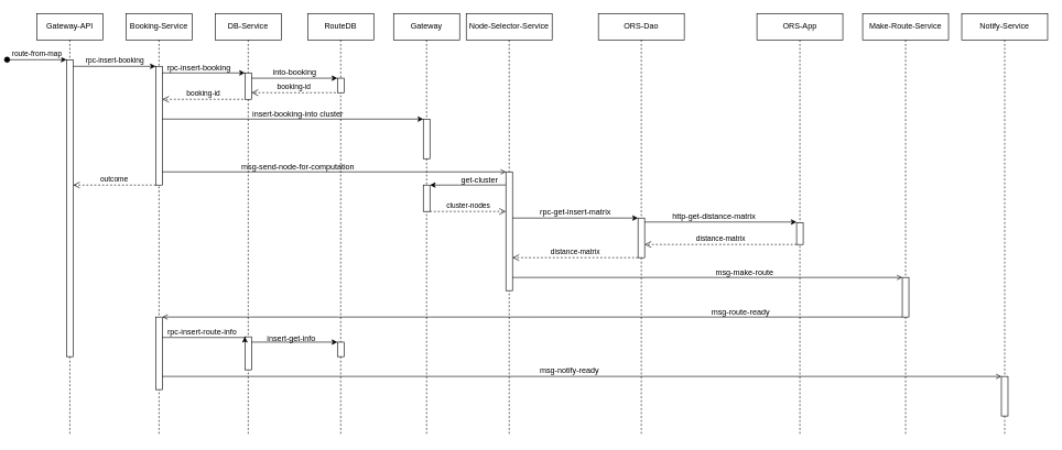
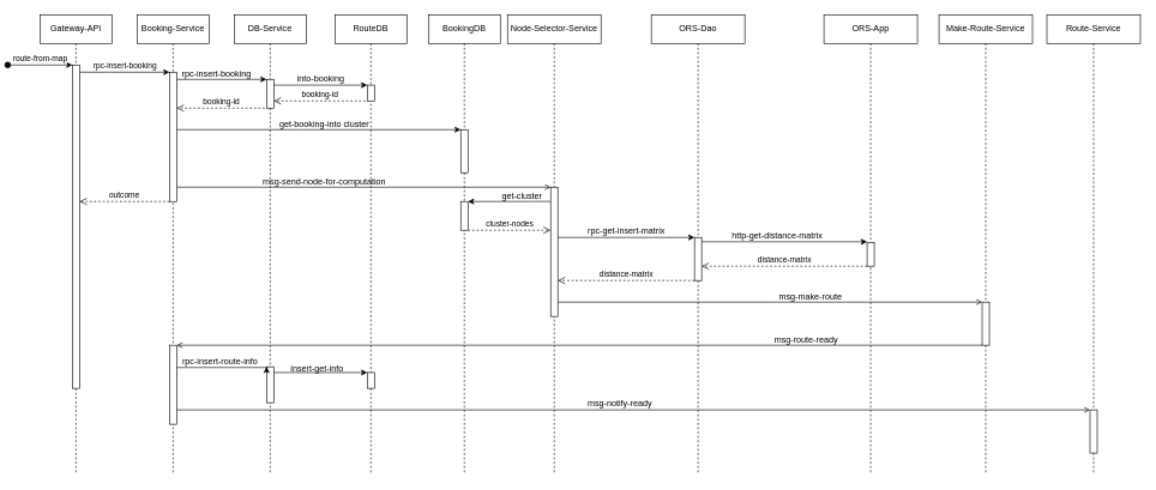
  <mxCell id="0" />
  <mxCell id="1" parent="0" />
  <mxCell id="2" value="Gateway-API" style="shape=umlLifeline;perimeter=lifelinePerimeter;whiteSpace=wrap;html=1;container=0;dropTarget=0;collapsible=0;recursiveResize=0;outlineConnect=0;portConstraint=eastwest;newEdgeStyle={&quot;edgeStyle&quot;:&quot;elbowEdgeStyle&quot;,&quot;elbow&quot;:&quot;vertical&quot;,&quot;curved&quot;:0,&quot;rounded&quot;:0};" parent="1" vertex="1"><mxGeometry x="20" y="20" width="100" height="640" as="geometry" /></mxCell>
  <mxCell id="3" value="" style="html=1;points=[];perimeter=orthogonalPerimeter;outlineConnect=0;targetShapes=umlLifeline;portConstraint=eastwest;newEdgeStyle={&quot;edgeStyle&quot;:&quot;elbowEdgeStyle&quot;,&quot;elbow&quot;:&quot;vertical&quot;,&quot;curved&quot;:0,&quot;rounded&quot;:0};" parent="2" vertex="1"><mxGeometry x="45" y="70" width="10" height="450" as="geometry" /></mxCell>
  <mxCell id="4" value="route-from-map" style="html=1;verticalAlign=bottom;startArrow=oval;endArrow=classic;startSize=8;edgeStyle=elbowEdgeStyle;elbow=vertical;curved=0;rounded=0;endFill=1;" parent="2" target="3" edge="1"><mxGeometry relative="1" as="geometry"><mxPoint x="-45" y="70" as="sourcePoint" /></mxGeometry></mxCell>
  <mxCell id="5" value="Booking-Service" style="shape=umlLifeline;perimeter=lifelinePerimeter;whiteSpace=wrap;html=1;container=0;dropTarget=0;collapsible=0;recursiveResize=0;outlineConnect=0;portConstraint=eastwest;newEdgeStyle={&quot;edgeStyle&quot;:&quot;elbowEdgeStyle&quot;,&quot;elbow&quot;:&quot;vertical&quot;,&quot;curved&quot;:0,&quot;rounded&quot;:0};" parent="1" vertex="1"><mxGeometry x="155" y="20" width="100" height="640" as="geometry" /></mxCell>
  <mxCell id="6" value="" style="html=1;points=[];perimeter=orthogonalPerimeter;outlineConnect=0;targetShapes=umlLifeline;portConstraint=eastwest;newEdgeStyle={&quot;edgeStyle&quot;:&quot;elbowEdgeStyle&quot;,&quot;elbow&quot;:&quot;vertical&quot;,&quot;curved&quot;:0,&quot;rounded&quot;:0};" parent="5" vertex="1"><mxGeometry x="45" y="80" width="10" height="180" as="geometry" /></mxCell>
  <mxCell id="7" value="" style="html=1;points=[];perimeter=orthogonalPerimeter;outlineConnect=0;targetShapes=umlLifeline;portConstraint=eastwest;newEdgeStyle={&quot;edgeStyle&quot;:&quot;elbowEdgeStyle&quot;,&quot;elbow&quot;:&quot;vertical&quot;,&quot;curved&quot;:0,&quot;rounded&quot;:0};" parent="5" vertex="1"><mxGeometry x="45" y="460" width="10" height="110" as="geometry" /></mxCell>
  <mxCell id="8" value="rpc-insert-booking" style="html=1;verticalAlign=bottom;endArrow=classic;edgeStyle=elbowEdgeStyle;elbow=vertical;curved=0;rounded=0;endFill=1;" parent="1" source="3" target="6" edge="1"><mxGeometry relative="1" as="geometry"><mxPoint x="130" y="110" as="sourcePoint" /><Array as="points"><mxPoint x="115" y="100" /></Array></mxGeometry></mxCell>
  <mxCell id="9" value="outcome" style="html=1;verticalAlign=bottom;endArrow=open;dashed=1;endSize=8;edgeStyle=elbowEdgeStyle;elbow=vertical;curved=0;rounded=0;" parent="1" edge="1"><mxGeometry relative="1" as="geometry"><mxPoint x="75" y="280" as="targetPoint" /><Array as="points"><mxPoint x="125" y="280" /></Array><mxPoint x="200" y="280" as="sourcePoint" /></mxGeometry></mxCell>
  <mxCell id="10" value="Make-Route-Service" style="shape=umlLifeline;perimeter=lifelinePerimeter;whiteSpace=wrap;html=1;container=0;dropTarget=0;collapsible=0;recursiveResize=0;outlineConnect=0;portConstraint=eastwest;newEdgeStyle={&quot;edgeStyle&quot;:&quot;elbowEdgeStyle&quot;,&quot;elbow&quot;:&quot;vertical&quot;,&quot;curved&quot;:0,&quot;rounded&quot;:0};" parent="1" vertex="1"><mxGeometry x="1270" y="20" width="130" height="640" as="geometry" /></mxCell>
  <mxCell id="11" value="" style="html=1;points=[];perimeter=orthogonalPerimeter;outlineConnect=0;targetShapes=umlLifeline;portConstraint=eastwest;newEdgeStyle={&quot;edgeStyle&quot;:&quot;elbowEdgeStyle&quot;,&quot;elbow&quot;:&quot;vertical&quot;,&quot;curved&quot;:0,&quot;rounded&quot;:0};" parent="10" vertex="1"><mxGeometry x="60" y="400" width="10" height="60" as="geometry" /></mxCell>
  <mxCell id="12" value="DB-Service" style="shape=umlLifeline;perimeter=lifelinePerimeter;whiteSpace=wrap;html=1;container=0;dropTarget=0;collapsible=0;recursiveResize=0;outlineConnect=0;portConstraint=eastwest;newEdgeStyle={&quot;edgeStyle&quot;:&quot;elbowEdgeStyle&quot;,&quot;elbow&quot;:&quot;vertical&quot;,&quot;curved&quot;:0,&quot;rounded&quot;:0};" parent="1" vertex="1"><mxGeometry x="290" y="20" width="100" height="640" as="geometry" /></mxCell>
  <mxCell id="13" value="" style="html=1;points=[];perimeter=orthogonalPerimeter;outlineConnect=0;targetShapes=umlLifeline;portConstraint=eastwest;newEdgeStyle={&quot;edgeStyle&quot;:&quot;elbowEdgeStyle&quot;,&quot;elbow&quot;:&quot;vertical&quot;,&quot;curved&quot;:0,&quot;rounded&quot;:0};" parent="12" vertex="1"><mxGeometry x="45" y="90" width="10" height="40" as="geometry" /></mxCell>
  <mxCell id="14" value="" style="html=1;points=[];perimeter=orthogonalPerimeter;outlineConnect=0;targetShapes=umlLifeline;portConstraint=eastwest;newEdgeStyle={&quot;edgeStyle&quot;:&quot;elbowEdgeStyle&quot;,&quot;elbow&quot;:&quot;vertical&quot;,&quot;curved&quot;:0,&quot;rounded&quot;:0};" parent="12" vertex="1"><mxGeometry x="45" y="490" width="10" height="50" as="geometry" /></mxCell>
  <mxCell id="15" value="Node-Selector-Service" style="shape=umlLifeline;perimeter=lifelinePerimeter;whiteSpace=wrap;html=1;container=0;dropTarget=0;collapsible=0;recursiveResize=0;outlineConnect=0;portConstraint=eastwest;newEdgeStyle={&quot;edgeStyle&quot;:&quot;elbowEdgeStyle&quot;,&quot;elbow&quot;:&quot;vertical&quot;,&quot;curved&quot;:0,&quot;rounded&quot;:0};" parent="1" vertex="1"><mxGeometry x="670" y="20" width="130" height="640" as="geometry" /></mxCell>
  <mxCell id="16" value="" style="html=1;points=[];perimeter=orthogonalPerimeter;outlineConnect=0;targetShapes=umlLifeline;portConstraint=eastwest;newEdgeStyle={&quot;edgeStyle&quot;:&quot;elbowEdgeStyle&quot;,&quot;elbow&quot;:&quot;vertical&quot;,&quot;curved&quot;:0,&quot;rounded&quot;:0};" parent="15" vertex="1"><mxGeometry x="60" y="240" width="10" height="180" as="geometry" /></mxCell>
  <mxCell id="17" value="RouteDB" style="shape=umlLifeline;perimeter=lifelinePerimeter;whiteSpace=wrap;html=1;container=0;dropTarget=0;collapsible=0;recursiveResize=0;outlineConnect=0;portConstraint=eastwest;newEdgeStyle={&quot;edgeStyle&quot;:&quot;elbowEdgeStyle&quot;,&quot;elbow&quot;:&quot;vertical&quot;,&quot;curved&quot;:0,&quot;rounded&quot;:0};" parent="1" vertex="1"><mxGeometry x="430" y="20" width="100" height="640" as="geometry" /></mxCell>
  <mxCell id="18" value="" style="html=1;points=[];perimeter=orthogonalPerimeter;outlineConnect=0;targetShapes=umlLifeline;portConstraint=eastwest;newEdgeStyle={&quot;edgeStyle&quot;:&quot;elbowEdgeStyle&quot;,&quot;elbow&quot;:&quot;vertical&quot;,&quot;curved&quot;:0,&quot;rounded&quot;:0};" parent="17" vertex="1"><mxGeometry x="45" y="98" width="10" height="22" as="geometry" /></mxCell>
  <mxCell id="19" value="" style="html=1;points=[];perimeter=orthogonalPerimeter;outlineConnect=0;targetShapes=umlLifeline;portConstraint=eastwest;newEdgeStyle={&quot;edgeStyle&quot;:&quot;elbowEdgeStyle&quot;,&quot;elbow&quot;:&quot;vertical&quot;,&quot;curved&quot;:0,&quot;rounded&quot;:0};" parent="17" vertex="1"><mxGeometry x="45" y="498" width="10" height="22" as="geometry" /></mxCell>
- <mxCell id="20" value="Gateway" style="shape=umlLifeline;perimeter=lifelinePerimeter;whiteSpace=wrap;html=1;container=0;dropTarget=0;collapsible=0;recursiveResize=0;outlineConnect=0;portConstraint=eastwest;newEdgeStyle={&quot;edgeStyle&quot;:&quot;elbowEdgeStyle&quot;,&quot;elbow&quot;:&quot;vertical&quot;,&quot;curved&quot;:0,&quot;rounded&quot;:0};" parent="1" vertex="1"><mxGeometry x="560" y="20" width="100" height="640" as="geometry" /></mxCell>
+ <mxCell id="20" value="BookingDB" style="shape=umlLifeline;perimeter=lifelinePerimeter;whiteSpace=wrap;html=1;container=0;dropTarget=0;collapsible=0;recursiveResize=0;outlineConnect=0;portConstraint=eastwest;newEdgeStyle={&quot;edgeStyle&quot;:&quot;elbowEdgeStyle&quot;,&quot;elbow&quot;:&quot;vertical&quot;,&quot;curved&quot;:0,&quot;rounded&quot;:0};" parent="1" vertex="1"><mxGeometry x="560" y="20" width="100" height="640" as="geometry" /></mxCell>
  <mxCell id="21" value="" style="html=1;points=[];perimeter=orthogonalPerimeter;outlineConnect=0;targetShapes=umlLifeline;portConstraint=eastwest;newEdgeStyle={&quot;edgeStyle&quot;:&quot;elbowEdgeStyle&quot;,&quot;elbow&quot;:&quot;vertical&quot;,&quot;curved&quot;:0,&quot;rounded&quot;:0};" parent="20" vertex="1"><mxGeometry x="45" y="160" width="10" height="60" as="geometry" /></mxCell>
  <mxCell id="22" value="" style="html=1;points=[];perimeter=orthogonalPerimeter;outlineConnect=0;targetShapes=umlLifeline;portConstraint=eastwest;newEdgeStyle={&quot;edgeStyle&quot;:&quot;elbowEdgeStyle&quot;,&quot;elbow&quot;:&quot;vertical&quot;,&quot;curved&quot;:0,&quot;rounded&quot;:0};" parent="20" vertex="1"><mxGeometry x="45" y="260" width="10" height="40" as="geometry" /></mxCell>
  <mxCell id="23" value="ORS-App" style="shape=umlLifeline;perimeter=lifelinePerimeter;whiteSpace=wrap;html=1;container=0;dropTarget=0;collapsible=0;recursiveResize=0;outlineConnect=0;portConstraint=eastwest;newEdgeStyle={&quot;edgeStyle&quot;:&quot;elbowEdgeStyle&quot;,&quot;elbow&quot;:&quot;vertical&quot;,&quot;curved&quot;:0,&quot;rounded&quot;:0};" parent="1" vertex="1"><mxGeometry x="1110" y="20" width="130" height="640" as="geometry" /></mxCell>
  <mxCell id="24" value="" style="html=1;points=[];perimeter=orthogonalPerimeter;outlineConnect=0;targetShapes=umlLifeline;portConstraint=eastwest;newEdgeStyle={&quot;edgeStyle&quot;:&quot;elbowEdgeStyle&quot;,&quot;elbow&quot;:&quot;vertical&quot;,&quot;curved&quot;:0,&quot;rounded&quot;:0};" parent="23" vertex="1"><mxGeometry x="60" y="317" width="10" height="33" as="geometry" /></mxCell>
  <mxCell id="25" value="ORS-Dao" style="shape=umlLifeline;perimeter=lifelinePerimeter;whiteSpace=wrap;html=1;container=0;dropTarget=0;collapsible=0;recursiveResize=0;outlineConnect=0;portConstraint=eastwest;newEdgeStyle={&quot;edgeStyle&quot;:&quot;elbowEdgeStyle&quot;,&quot;elbow&quot;:&quot;vertical&quot;,&quot;curved&quot;:0,&quot;rounded&quot;:0};" parent="1" vertex="1"><mxGeometry x="870" y="20" width="130" height="640" as="geometry" /></mxCell>
  <mxCell id="26" value="" style="html=1;points=[];perimeter=orthogonalPerimeter;outlineConnect=0;targetShapes=umlLifeline;portConstraint=eastwest;newEdgeStyle={&quot;edgeStyle&quot;:&quot;elbowEdgeStyle&quot;,&quot;elbow&quot;:&quot;vertical&quot;,&quot;curved&quot;:0,&quot;rounded&quot;:0};" parent="25" vertex="1"><mxGeometry x="60" y="310" width="10" height="60" as="geometry" /></mxCell>
  <mxCell id="27" style="edgeStyle=elbowEdgeStyle;rounded=0;orthogonalLoop=1;jettySize=auto;html=1;elbow=vertical;curved=0;" parent="1" target="13" edge="1"><mxGeometry relative="1" as="geometry"><mxPoint x="210" y="110" as="sourcePoint" /><mxPoint x="330" y="110" as="targetPoint" /><Array as="points"><mxPoint x="273" y="110" /></Array></mxGeometry></mxCell>
  <mxCell id="28" value="rpc-insert-booking" style="text;html=1;align=center;verticalAlign=middle;resizable=0;points=[];autosize=1;strokeColor=none;fillColor=none;" parent="1" vertex="1"><mxGeometry x="205" y="87" width="120" height="30" as="geometry" /></mxCell>
  <mxCell id="29" value="" style="edgeStyle=elbowEdgeStyle;rounded=0;orthogonalLoop=1;jettySize=auto;html=1;elbow=vertical;curved=0;" parent="1" edge="1"><mxGeometry relative="1" as="geometry"><mxPoint x="345" y="118" as="sourcePoint" /><mxPoint x="475" y="118" as="targetPoint" /><Array as="points"><mxPoint x="410" y="118" /></Array></mxGeometry></mxCell>
  <mxCell id="30" value="into-booking" style="text;html=1;align=center;verticalAlign=middle;resizable=0;points=[];autosize=1;strokeColor=none;fillColor=none;" parent="1" vertex="1"><mxGeometry x="360" y="95" width="100" height="30" as="geometry" /></mxCell>
  <mxCell id="31" value="booking-id" style="html=1;verticalAlign=bottom;endArrow=open;dashed=1;endSize=8;edgeStyle=elbowEdgeStyle;elbow=vertical;curved=0;rounded=0;" parent="1" target="13" edge="1"><mxGeometry relative="1" as="geometry"><mxPoint x="347.5" y="140" as="targetPoint" /><Array as="points"><mxPoint x="397.5" y="140" /></Array><mxPoint x="472.5" y="140" as="sourcePoint" /></mxGeometry></mxCell>
  <mxCell id="32" value="booking-id" style="html=1;verticalAlign=bottom;endArrow=open;dashed=1;endSize=8;edgeStyle=elbowEdgeStyle;elbow=vertical;curved=0;rounded=0;" parent="1" edge="1"><mxGeometry relative="1" as="geometry"><mxPoint x="210" y="150" as="targetPoint" /><Array as="points"><mxPoint x="257.5" y="150" /></Array><mxPoint x="332.5" y="150" as="sourcePoint" /></mxGeometry></mxCell>
  <mxCell id="33" style="edgeStyle=elbowEdgeStyle;rounded=0;orthogonalLoop=1;jettySize=auto;html=1;elbow=vertical;curved=0;" parent="1" source="6" target="21" edge="1"><mxGeometry relative="1" as="geometry"><mxPoint x="600" y="180" as="targetPoint" /><Array as="points"><mxPoint x="385" y="180" /></Array></mxGeometry></mxCell>
- <mxCell id="34" value="insert-booking-into cluster" style="text;html=1;align=center;verticalAlign=middle;resizable=0;points=[];autosize=1;strokeColor=none;fillColor=none;" parent="1" vertex="1"><mxGeometry x="335" y="157" width="160" height="30" as="geometry" /></mxCell>
+ <mxCell id="34" value="get-booking-into cluster" style="text;html=1;align=center;verticalAlign=middle;resizable=0;points=[];autosize=1;strokeColor=none;fillColor=none;" parent="1" vertex="1"><mxGeometry x="335" y="157" width="160" height="30" as="geometry" /></mxCell>
  <mxCell id="35" style="edgeStyle=elbowEdgeStyle;rounded=0;orthogonalLoop=1;jettySize=auto;html=1;elbow=vertical;curved=0;endArrow=open;endFill=0;entryX=1.001;entryY=0.088;entryDx=0;entryDy=0;entryPerimeter=0;" parent="1" target="38" edge="1"><mxGeometry relative="1" as="geometry"><mxPoint x="210" y="260" as="sourcePoint" /><mxPoint x="750" y="260" as="targetPoint" /><Array as="points"><mxPoint x="460" y="260" /></Array></mxGeometry></mxCell>
  <mxCell id="36" value="msg-send-node-for-computation" style="text;html=1;align=center;verticalAlign=middle;resizable=0;points=[];autosize=1;strokeColor=none;fillColor=none;" parent="1" vertex="1"><mxGeometry x="320" y="237" width="190" height="30" as="geometry" /></mxCell>
  <mxCell id="37" style="edgeStyle=elbowEdgeStyle;rounded=0;orthogonalLoop=1;jettySize=auto;html=1;elbow=vertical;curved=0;exitX=0.996;exitY=0.729;exitDx=0;exitDy=0;exitPerimeter=0;" parent="1" source="38" edge="1"><mxGeometry relative="1" as="geometry"><mxPoint x="750" y="280" as="sourcePoint" /><mxPoint x="615" y="280" as="targetPoint" /></mxGeometry></mxCell>
  <mxCell id="38" value="get-cluster" style="text;html=1;align=center;verticalAlign=middle;resizable=0;points=[];autosize=1;strokeColor=none;fillColor=none;" parent="1" vertex="1"><mxGeometry x="650" y="258" width="80" height="30" as="geometry" /></mxCell>
  <mxCell id="39" value="cluster-nodes" style="html=1;verticalAlign=bottom;endArrow=open;dashed=1;endSize=8;edgeStyle=elbowEdgeStyle;elbow=vertical;curved=0;rounded=0;" parent="1" source="22" target="16" edge="1"><mxGeometry relative="1" as="geometry"><mxPoint x="745" y="320" as="targetPoint" /><Array as="points"><mxPoint x="670" y="320" /></Array><mxPoint x="620" y="320" as="sourcePoint" /></mxGeometry></mxCell>
  <mxCell id="40" style="edgeStyle=elbowEdgeStyle;rounded=0;orthogonalLoop=1;jettySize=auto;html=1;elbow=vertical;curved=0;" parent="1" edge="1"><mxGeometry relative="1" as="geometry"><mxPoint x="740" y="330" as="sourcePoint" /><mxPoint x="930" y="330" as="targetPoint" /></mxGeometry></mxCell>
  <mxCell id="41" value="rpc-get-insert-matrix" style="text;html=1;align=center;verticalAlign=middle;resizable=0;points=[];autosize=1;strokeColor=none;fillColor=none;" parent="1" vertex="1"><mxGeometry x="760" y="306" width="150" height="30" as="geometry" /></mxCell>
  <mxCell id="42" value="http-get-distance-matrix" style="text;html=1;align=center;verticalAlign=middle;resizable=0;points=[];autosize=1;strokeColor=none;fillColor=none;" parent="1" vertex="1"><mxGeometry x="970" y="313" width="150" height="30" as="geometry" /></mxCell>
  <mxCell id="43" style="edgeStyle=elbowEdgeStyle;rounded=0;orthogonalLoop=1;jettySize=auto;html=1;elbow=vertical;curved=0;" parent="1" edge="1"><mxGeometry relative="1" as="geometry"><mxPoint x="940" y="336.003" as="sourcePoint" /><mxPoint x="1170" y="336" as="targetPoint" /></mxGeometry></mxCell>
  <mxCell id="44" value="distance-matrix" style="html=1;verticalAlign=bottom;endArrow=open;dashed=1;endSize=8;edgeStyle=elbowEdgeStyle;elbow=vertical;curved=0;rounded=0;" parent="1" source="26" edge="1"><mxGeometry relative="1" as="geometry"><mxPoint x="740" y="390" as="targetPoint" /><Array as="points"><mxPoint x="880" y="390" /></Array><mxPoint x="970" y="390" as="sourcePoint" /></mxGeometry></mxCell>
  <mxCell id="45" value="distance-matrix" style="html=1;verticalAlign=bottom;endArrow=open;dashed=1;endSize=8;edgeStyle=elbowEdgeStyle;elbow=vertical;curved=0;rounded=0;" parent="1" edge="1"><mxGeometry relative="1" as="geometry"><mxPoint x="940" y="370.308" as="targetPoint" /><Array as="points" /><mxPoint x="1170" y="370" as="sourcePoint" /></mxGeometry></mxCell>
  <mxCell id="46" style="edgeStyle=elbowEdgeStyle;rounded=0;orthogonalLoop=1;jettySize=auto;html=1;elbow=vertical;curved=0;endArrow=open;endFill=0;" parent="1" edge="1"><mxGeometry relative="1" as="geometry"><mxPoint x="740" y="420" as="sourcePoint" /><mxPoint x="1330" y="420" as="targetPoint" /></mxGeometry></mxCell>
  <mxCell id="47" value="msg-make-route" style="text;html=1;align=center;verticalAlign=middle;resizable=0;points=[];autosize=1;strokeColor=none;fillColor=none;" parent="1" vertex="1"><mxGeometry x="1036" y="398" width="110" height="30" as="geometry" /></mxCell>
  <mxCell id="48" style="edgeStyle=elbowEdgeStyle;rounded=0;orthogonalLoop=1;jettySize=auto;html=1;elbow=vertical;curved=0;endArrow=open;endFill=0;" parent="1" edge="1"><mxGeometry relative="1" as="geometry"><mxPoint x="1330" y="480" as="sourcePoint" /><mxPoint x="210" y="480" as="targetPoint" /></mxGeometry></mxCell>
  <mxCell id="49" value="msg-route-ready" style="text;html=1;align=center;verticalAlign=middle;resizable=0;points=[];autosize=1;strokeColor=none;fillColor=none;" parent="1" vertex="1"><mxGeometry x="1030" y="458" width="110" height="30" as="geometry" /></mxCell>
  <mxCell id="50" style="edgeStyle=elbowEdgeStyle;rounded=0;orthogonalLoop=1;jettySize=auto;html=1;elbow=vertical;curved=0;" parent="1" edge="1"><mxGeometry relative="1" as="geometry"><mxPoint x="210" y="511" as="sourcePoint" /><mxPoint x="335" y="510" as="targetPoint" /></mxGeometry></mxCell>
  <mxCell id="51" value="rpc-insert-route-info" style="text;html=1;align=center;verticalAlign=middle;resizable=0;points=[];autosize=1;strokeColor=none;fillColor=none;" parent="1" vertex="1"><mxGeometry x="205" y="488" width="130" height="30" as="geometry" /></mxCell>
  <mxCell id="52" style="edgeStyle=elbowEdgeStyle;rounded=0;orthogonalLoop=1;jettySize=auto;html=1;elbow=vertical;curved=0;" parent="1" edge="1"><mxGeometry relative="1" as="geometry"><mxPoint x="345" y="517.995" as="sourcePoint" /><mxPoint x="475" y="517.995" as="targetPoint" /></mxGeometry></mxCell>
  <mxCell id="53" value="insert-get-info" style="text;html=1;align=center;verticalAlign=middle;resizable=0;points=[];autosize=1;strokeColor=none;fillColor=none;" parent="1" vertex="1"><mxGeometry x="350" y="498" width="110" height="30" as="geometry" /></mxCell>
- <mxCell id="54" value="Notify-Service" style="shape=umlLifeline;perimeter=lifelinePerimeter;whiteSpace=wrap;html=1;container=0;dropTarget=0;collapsible=0;recursiveResize=0;outlineConnect=0;portConstraint=eastwest;newEdgeStyle={&quot;edgeStyle&quot;:&quot;elbowEdgeStyle&quot;,&quot;elbow&quot;:&quot;vertical&quot;,&quot;curved&quot;:0,&quot;rounded&quot;:0};" parent="1" vertex="1"><mxGeometry x="1420" y="20" width="130" height="640" as="geometry" /></mxCell>
+ <mxCell id="54" value="Route-Service" style="shape=umlLifeline;perimeter=lifelinePerimeter;whiteSpace=wrap;html=1;container=0;dropTarget=0;collapsible=0;recursiveResize=0;outlineConnect=0;portConstraint=eastwest;newEdgeStyle={&quot;edgeStyle&quot;:&quot;elbowEdgeStyle&quot;,&quot;elbow&quot;:&quot;vertical&quot;,&quot;curved&quot;:0,&quot;rounded&quot;:0};" parent="1" vertex="1"><mxGeometry x="1420" y="20" width="130" height="640" as="geometry" /></mxCell>
  <mxCell id="55" value="" style="html=1;points=[];perimeter=orthogonalPerimeter;outlineConnect=0;targetShapes=umlLifeline;portConstraint=eastwest;newEdgeStyle={&quot;edgeStyle&quot;:&quot;elbowEdgeStyle&quot;,&quot;elbow&quot;:&quot;vertical&quot;,&quot;curved&quot;:0,&quot;rounded&quot;:0};" parent="54" vertex="1"><mxGeometry x="60" y="550" width="10" height="60" as="geometry" /></mxCell>
  <mxCell id="56" style="edgeStyle=elbowEdgeStyle;rounded=0;orthogonalLoop=1;jettySize=auto;html=1;elbow=vertical;curved=0;endArrow=open;endFill=0;" parent="1" edge="1"><mxGeometry relative="1" as="geometry"><mxPoint x="210" y="570" as="sourcePoint" /><mxPoint x="1480" y="570" as="targetPoint" /></mxGeometry></mxCell>
  <mxCell id="57" value="msg-notify-ready" style="text;html=1;align=center;verticalAlign=middle;resizable=0;points=[];autosize=1;strokeColor=none;fillColor=none;" parent="1" vertex="1"><mxGeometry x="771" y="547" width="110" height="30" as="geometry" /></mxCell>
